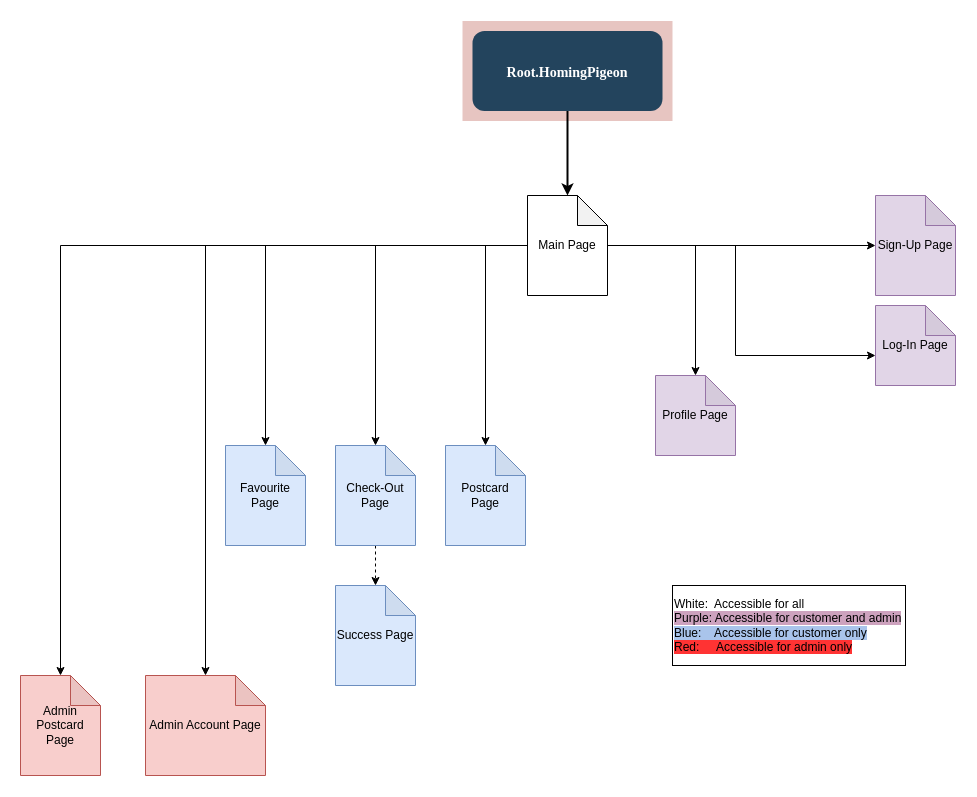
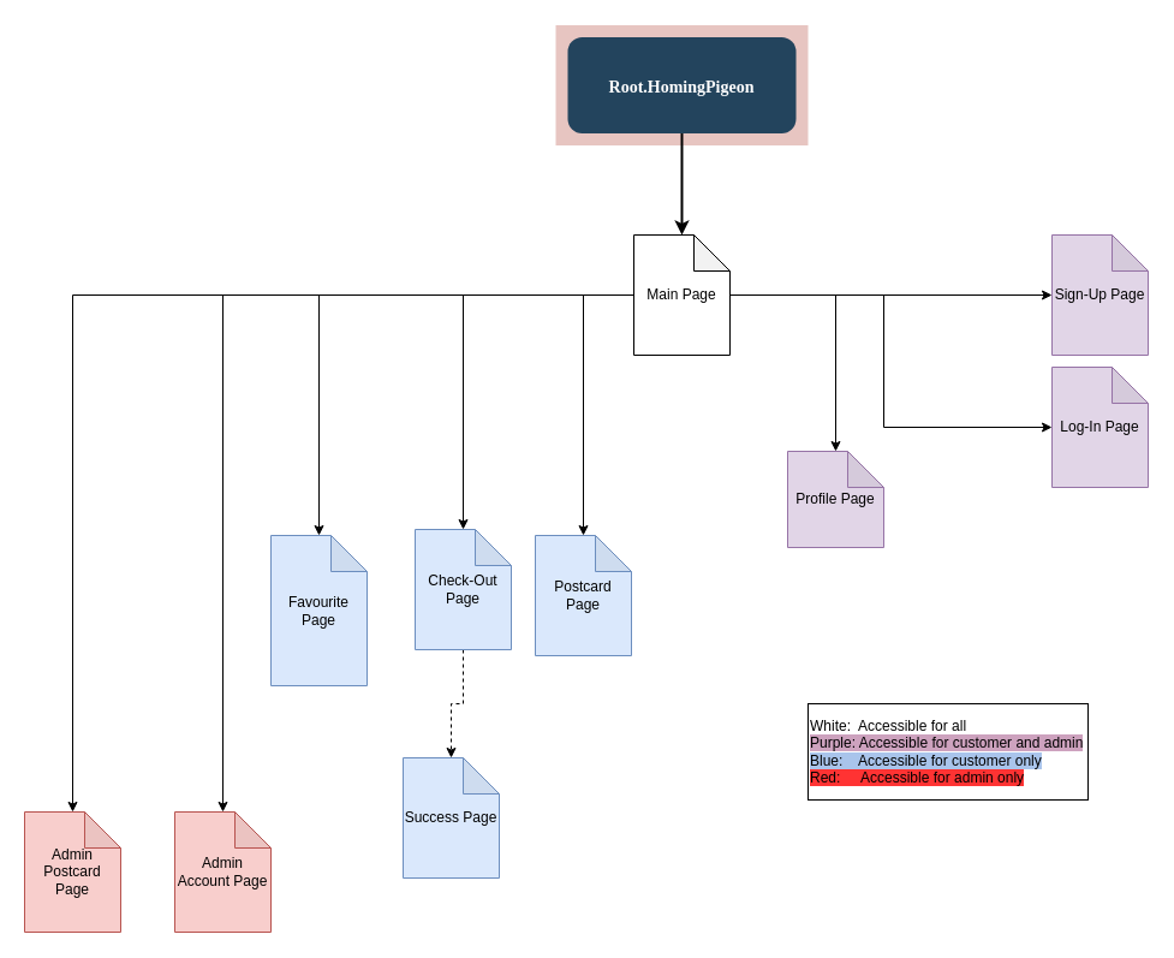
  <mxCell id="0" />
  <mxCell id="1" parent="0" />
  <mxCell id="2" value="" style="fillColor=#AE4132;strokeColor=none;opacity=30;" parent="1" vertex="1"><mxGeometry x="462" y="20.5" width="210" height="100.0" as="geometry" /></mxCell>
  <mxCell id="3" value="Root.HomingPigeon" style="rounded=1;fillColor=#23445D;gradientColor=none;strokeColor=none;fontColor=#FFFFFF;fontStyle=1;fontFamily=Tahoma;fontSize=14" parent="1" vertex="1"><mxGeometry x="472" y="30.5" width="190" height="80" as="geometry" /></mxCell>
  <mxCell id="4" value="" style="edgeStyle=elbowEdgeStyle;elbow=vertical;strokeWidth=2;rounded=0" parent="1" source="3" edge="1"><mxGeometry x="347" y="225.5" width="100" height="100" as="geometry"><mxPoint x="577" y="120.5" as="sourcePoint" /><mxPoint x="567" y="195" as="targetPoint" /><Array as="points"><mxPoint x="567" y="165" /></Array></mxGeometry></mxCell>
  <mxCell id="5" value="" style="edgeStyle=orthogonalEdgeStyle;rounded=0;orthogonalLoop=1;jettySize=auto;html=1;" edge="1" parent="1" source="13" target="14"><mxGeometry relative="1" as="geometry"><Array as="points"><mxPoint x="735" y="245" /><mxPoint x="735" y="355" /></Array></mxGeometry></mxCell>
  <mxCell id="6" value="" style="edgeStyle=orthogonalEdgeStyle;rounded=0;orthogonalLoop=1;jettySize=auto;html=1;" edge="1" parent="1" source="13" target="15"><mxGeometry relative="1" as="geometry" /></mxCell>
  <mxCell id="7" value="" style="edgeStyle=orthogonalEdgeStyle;rounded=0;orthogonalLoop=1;jettySize=auto;html=1;" edge="1" parent="1" source="13" target="16"><mxGeometry relative="1" as="geometry" /></mxCell>
  <mxCell id="8" value="" style="edgeStyle=orthogonalEdgeStyle;rounded=0;orthogonalLoop=1;jettySize=auto;html=1;" edge="1" parent="1" source="13" target="18"><mxGeometry relative="1" as="geometry" /></mxCell>
  <mxCell id="9" value="" style="edgeStyle=orthogonalEdgeStyle;rounded=0;orthogonalLoop=1;jettySize=auto;html=1;" edge="1" parent="1" source="13" target="20"><mxGeometry relative="1" as="geometry" /></mxCell>
  <mxCell id="10" value="" style="edgeStyle=orthogonalEdgeStyle;rounded=0;orthogonalLoop=1;jettySize=auto;html=1;" edge="1" parent="1" source="13" target="21"><mxGeometry relative="1" as="geometry" /></mxCell>
  <mxCell id="11" value="" style="edgeStyle=orthogonalEdgeStyle;rounded=0;orthogonalLoop=1;jettySize=auto;html=1;" edge="1" parent="1" source="13" target="22"><mxGeometry relative="1" as="geometry" /></mxCell>
  <mxCell id="12" value="" style="edgeStyle=orthogonalEdgeStyle;rounded=0;orthogonalLoop=1;jettySize=auto;html=1;" edge="1" parent="1" source="13" target="23"><mxGeometry relative="1" as="geometry" /></mxCell>
  <mxCell id="13" value="Main Page" style="shape=note;whiteSpace=wrap;html=1;backgroundOutline=1;darkOpacity=0.05;" vertex="1" parent="1"><mxGeometry x="527" y="195" width="80" height="100" as="geometry" /></mxCell>
- <mxCell id="14" value="Log-In Page" style="shape=note;whiteSpace=wrap;html=1;backgroundOutline=1;darkOpacity=0.05;fillColor=#e1d5e7;strokeColor=#9673a6;" vertex="1" parent="1"><mxGeometry x="875" y="305" width="80" height="80" as="geometry" /></mxCell>
+ <mxCell id="14" value="Log-In Page" style="shape=note;whiteSpace=wrap;html=1;backgroundOutline=1;darkOpacity=0.05;fillColor=#e1d5e7;strokeColor=#9673a6;" vertex="1" parent="1"><mxGeometry x="875" y="305" width="80" height="100" as="geometry" /></mxCell>
  <mxCell id="15" value="Sign-Up Page" style="shape=note;whiteSpace=wrap;html=1;backgroundOutline=1;darkOpacity=0.05;fillColor=#e1d5e7;strokeColor=#9673a6;" vertex="1" parent="1"><mxGeometry x="875" y="195" width="80" height="100" as="geometry" /></mxCell>
  <mxCell id="16" value="Postcard Page" style="shape=note;whiteSpace=wrap;html=1;backgroundOutline=1;darkOpacity=0.05;fillColor=#dae8fc;strokeColor=#6c8ebf;" vertex="1" parent="1"><mxGeometry x="445" y="445" width="80" height="100" as="geometry" /></mxCell>
  <mxCell id="17" value="" style="edgeStyle=orthogonalEdgeStyle;rounded=0;orthogonalLoop=1;jettySize=auto;html=1;dashed=1;" edge="1" parent="1" source="18" target="19"><mxGeometry relative="1" as="geometry" /></mxCell>
- <mxCell id="18" value="Check-Out Page" style="shape=note;whiteSpace=wrap;html=1;backgroundOutline=1;darkOpacity=0.05;fillColor=#dae8fc;strokeColor=#6c8ebf;" vertex="1" parent="1"><mxGeometry x="335" y="445" width="80" height="100" as="geometry" /></mxCell>
- <mxCell id="19" value="Success Page" style="shape=note;whiteSpace=wrap;html=1;backgroundOutline=1;darkOpacity=0.05;fillColor=#dae8fc;strokeColor=#6c8ebf;" vertex="1" parent="1"><mxGeometry x="335" y="585" width="80" height="100" as="geometry" /></mxCell>
- <mxCell id="20" value="Admin Account Page" style="shape=note;whiteSpace=wrap;html=1;backgroundOutline=1;darkOpacity=0.05;fillColor=#f8cecc;strokeColor=#b85450;" vertex="1" parent="1"><mxGeometry x="145" y="675" width="120" height="100" as="geometry" /></mxCell>
+ <mxCell id="18" value="Check-Out Page" style="shape=note;whiteSpace=wrap;html=1;backgroundOutline=1;darkOpacity=0.05;fillColor=#dae8fc;strokeColor=#6c8ebf;" vertex="1" parent="1"><mxGeometry x="345" y="440" width="80" height="100" as="geometry" /></mxCell>
+ <mxCell id="19" value="Success Page" style="shape=note;whiteSpace=wrap;html=1;backgroundOutline=1;darkOpacity=0.05;fillColor=#dae8fc;strokeColor=#6c8ebf;" vertex="1" parent="1"><mxGeometry x="335" y="630" width="80" height="100" as="geometry" /></mxCell>
+ <mxCell id="20" value="Admin Account Page" style="shape=note;whiteSpace=wrap;html=1;backgroundOutline=1;darkOpacity=0.05;fillColor=#f8cecc;strokeColor=#b85450;" vertex="1" parent="1"><mxGeometry x="145" y="675" width="80" height="100" as="geometry" /></mxCell>
  <mxCell id="21" value="Admin Postcard Page" style="shape=note;whiteSpace=wrap;html=1;backgroundOutline=1;darkOpacity=0.05;fillColor=#f8cecc;strokeColor=#b85450;" vertex="1" parent="1"><mxGeometry x="20" y="675" width="80" height="100" as="geometry" /></mxCell>
  <mxCell id="22" value="Profile Page" style="shape=note;whiteSpace=wrap;html=1;backgroundOutline=1;darkOpacity=0.05;fillColor=#e1d5e7;strokeColor=#9673a6;" vertex="1" parent="1"><mxGeometry x="655" y="375" width="80" height="80" as="geometry" /></mxCell>
- <mxCell id="23" value="Favourite Page" style="shape=note;whiteSpace=wrap;html=1;backgroundOutline=1;darkOpacity=0.05;fillColor=#dae8fc;strokeColor=#6c8ebf;" vertex="1" parent="1"><mxGeometry x="225" y="445" width="80" height="100" as="geometry" /></mxCell>
+ <mxCell id="23" value="Favourite Page" style="shape=note;whiteSpace=wrap;html=1;backgroundOutline=1;darkOpacity=0.05;fillColor=#dae8fc;strokeColor=#6c8ebf;" vertex="1" parent="1"><mxGeometry x="225" y="445" width="80" height="125" as="geometry" /></mxCell>
  <mxCell id="24" value="&lt;div&gt;&lt;span&gt;White:&amp;nbsp; Accessible for all&lt;/span&gt;&lt;/div&gt;&lt;div style=&quot;text-align: center&quot;&gt;&lt;span style=&quot;background-color: rgb(205 , 162 , 190)&quot;&gt;Purple: Accessible for customer and admin&lt;/span&gt;&lt;/div&gt;&lt;div&gt;&lt;span style=&quot;background-color: rgb(169 , 196 , 235)&quot;&gt;Blue:&amp;nbsp; &amp;nbsp; Accessible for customer only&lt;/span&gt;&lt;/div&gt;&lt;div&gt;&lt;span style=&quot;background-color: rgb(255 , 51 , 51)&quot;&gt;Red:&amp;nbsp; &amp;nbsp; &amp;nbsp;Accessible for admin only&lt;/span&gt;&lt;/div&gt;" style="rounded=0;whiteSpace=wrap;html=1;align=left;" vertex="1" parent="1"><mxGeometry x="672" y="585" width="233" height="80" as="geometry" /></mxCell>
